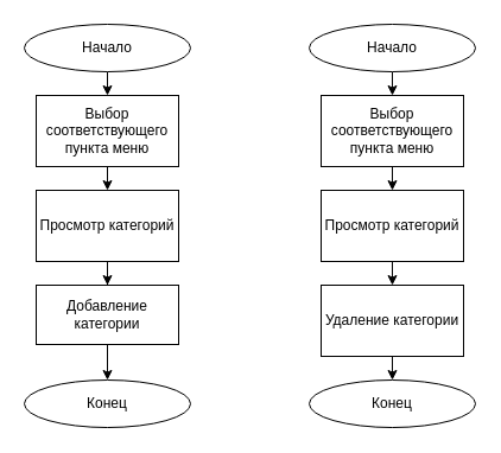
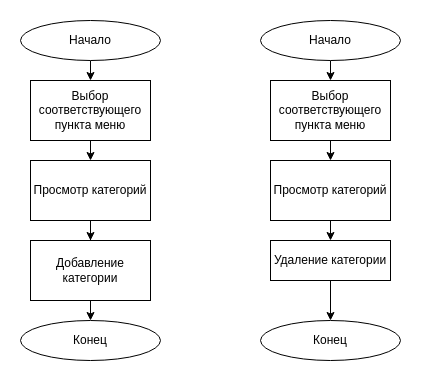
  <mxCell id="0" />
  <mxCell id="1" parent="0" />
  <mxCell id="2" style="edgeStyle=orthogonalEdgeStyle;rounded=0;orthogonalLoop=1;jettySize=auto;html=1;exitX=0.5;exitY=1;exitDx=0;exitDy=0;entryX=0.5;entryY=0;entryDx=0;entryDy=0;" edge="1" parent="1" source="3" target="5"><mxGeometry relative="1" as="geometry" /></mxCell>
  <mxCell id="3" value="Начало" style="ellipse;whiteSpace=wrap;html=1;" vertex="1" parent="1"><mxGeometry x="20" y="20" width="140" height="40" as="geometry" /></mxCell>
  <mxCell id="4" style="edgeStyle=orthogonalEdgeStyle;rounded=0;orthogonalLoop=1;jettySize=auto;html=1;exitX=0.5;exitY=1;exitDx=0;exitDy=0;entryX=0.5;entryY=0;entryDx=0;entryDy=0;" edge="1" parent="1" source="5" target="7"><mxGeometry relative="1" as="geometry" /></mxCell>
  <mxCell id="5" value="Выбор соответствующего пункта меню" style="rounded=0;whiteSpace=wrap;html=1;" vertex="1" parent="1"><mxGeometry x="30" y="80" width="120" height="60" as="geometry" /></mxCell>
  <mxCell id="6" style="edgeStyle=orthogonalEdgeStyle;rounded=0;orthogonalLoop=1;jettySize=auto;html=1;exitX=0.5;exitY=1;exitDx=0;exitDy=0;" edge="1" parent="1" source="7" target="9"><mxGeometry relative="1" as="geometry" /></mxCell>
  <mxCell id="7" value="Просмотр категорий" style="rounded=0;whiteSpace=wrap;html=1;" vertex="1" parent="1"><mxGeometry x="30" y="160" width="120" height="60" as="geometry" /></mxCell>
  <mxCell id="8" style="edgeStyle=orthogonalEdgeStyle;rounded=0;orthogonalLoop=1;jettySize=auto;html=1;exitX=0.5;exitY=1;exitDx=0;exitDy=0;entryX=0.5;entryY=0;entryDx=0;entryDy=0;" edge="1" parent="1" source="9" target="10"><mxGeometry relative="1" as="geometry" /></mxCell>
- <mxCell id="9" value="Добавление категории" style="rounded=0;whiteSpace=wrap;html=1;" vertex="1" parent="1"><mxGeometry x="30" y="240" width="120" height="50" as="geometry" /></mxCell>
+ <mxCell id="9" value="Добавление категории" style="rounded=0;whiteSpace=wrap;html=1;" vertex="1" parent="1"><mxGeometry x="30" y="240" width="120" height="60" as="geometry" /></mxCell>
  <mxCell id="10" value="Конец" style="ellipse;whiteSpace=wrap;html=1;" vertex="1" parent="1"><mxGeometry x="20" y="320" width="140" height="40" as="geometry" /></mxCell>
  <mxCell id="11" style="edgeStyle=orthogonalEdgeStyle;rounded=0;orthogonalLoop=1;jettySize=auto;html=1;exitX=0.5;exitY=1;exitDx=0;exitDy=0;entryX=0.5;entryY=0;entryDx=0;entryDy=0;" edge="1" parent="1" source="12" target="14"><mxGeometry relative="1" as="geometry" /></mxCell>
  <mxCell id="12" value="Начало" style="ellipse;whiteSpace=wrap;html=1;" vertex="1" parent="1"><mxGeometry x="260" y="20" width="140" height="40" as="geometry" /></mxCell>
  <mxCell id="13" style="edgeStyle=orthogonalEdgeStyle;rounded=0;orthogonalLoop=1;jettySize=auto;html=1;exitX=0.5;exitY=1;exitDx=0;exitDy=0;entryX=0.5;entryY=0;entryDx=0;entryDy=0;" edge="1" parent="1" source="14" target="16"><mxGeometry relative="1" as="geometry" /></mxCell>
  <mxCell id="14" value="Выбор соответствующего пункта меню" style="rounded=0;whiteSpace=wrap;html=1;" vertex="1" parent="1"><mxGeometry x="270" y="80" width="120" height="60" as="geometry" /></mxCell>
  <mxCell id="15" style="edgeStyle=orthogonalEdgeStyle;rounded=0;orthogonalLoop=1;jettySize=auto;html=1;exitX=0.5;exitY=1;exitDx=0;exitDy=0;entryX=0.5;entryY=0;entryDx=0;entryDy=0;" edge="1" parent="1" source="16" target="18"><mxGeometry relative="1" as="geometry" /></mxCell>
  <mxCell id="16" value="Просмотр категорий" style="rounded=0;whiteSpace=wrap;html=1;" vertex="1" parent="1"><mxGeometry x="270" y="160" width="120" height="60" as="geometry" /></mxCell>
  <mxCell id="17" style="edgeStyle=orthogonalEdgeStyle;rounded=0;orthogonalLoop=1;jettySize=auto;html=1;exitX=0.5;exitY=1;exitDx=0;exitDy=0;entryX=0.5;entryY=0;entryDx=0;entryDy=0;" edge="1" parent="1" source="18" target="19"><mxGeometry relative="1" as="geometry" /></mxCell>
- <mxCell id="18" value="Удаление категории" style="rounded=0;whiteSpace=wrap;html=1;" vertex="1" parent="1"><mxGeometry x="270" y="240" width="120" height="60" as="geometry" /></mxCell>
+ <mxCell id="18" value="Удаление категории" style="rounded=0;whiteSpace=wrap;html=1;" vertex="1" parent="1"><mxGeometry x="270" y="240" width="120" height="40" as="geometry" /></mxCell>
  <mxCell id="19" value="Конец" style="ellipse;whiteSpace=wrap;html=1;" vertex="1" parent="1"><mxGeometry x="260" y="320" width="140" height="40" as="geometry" /></mxCell>
